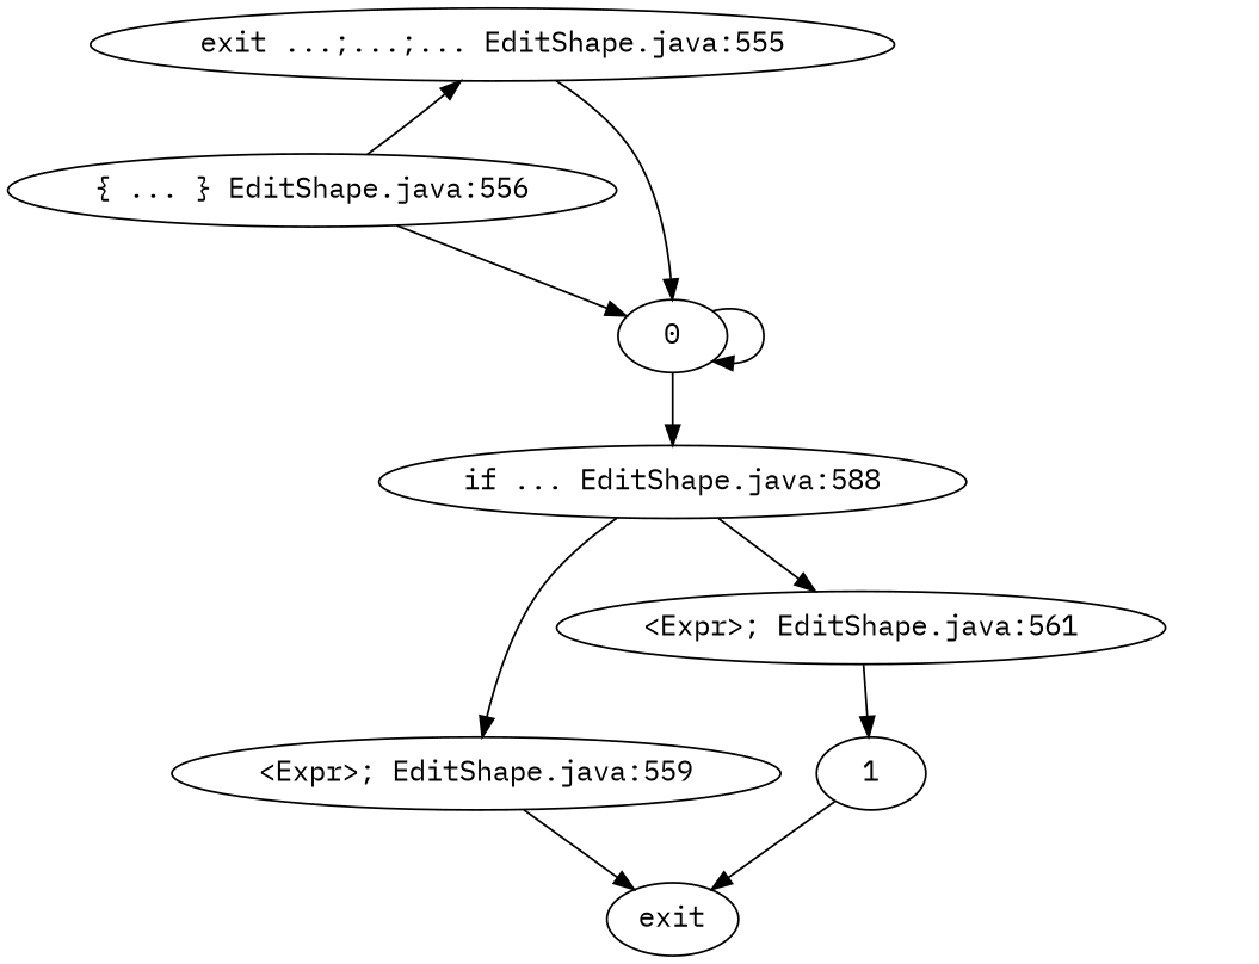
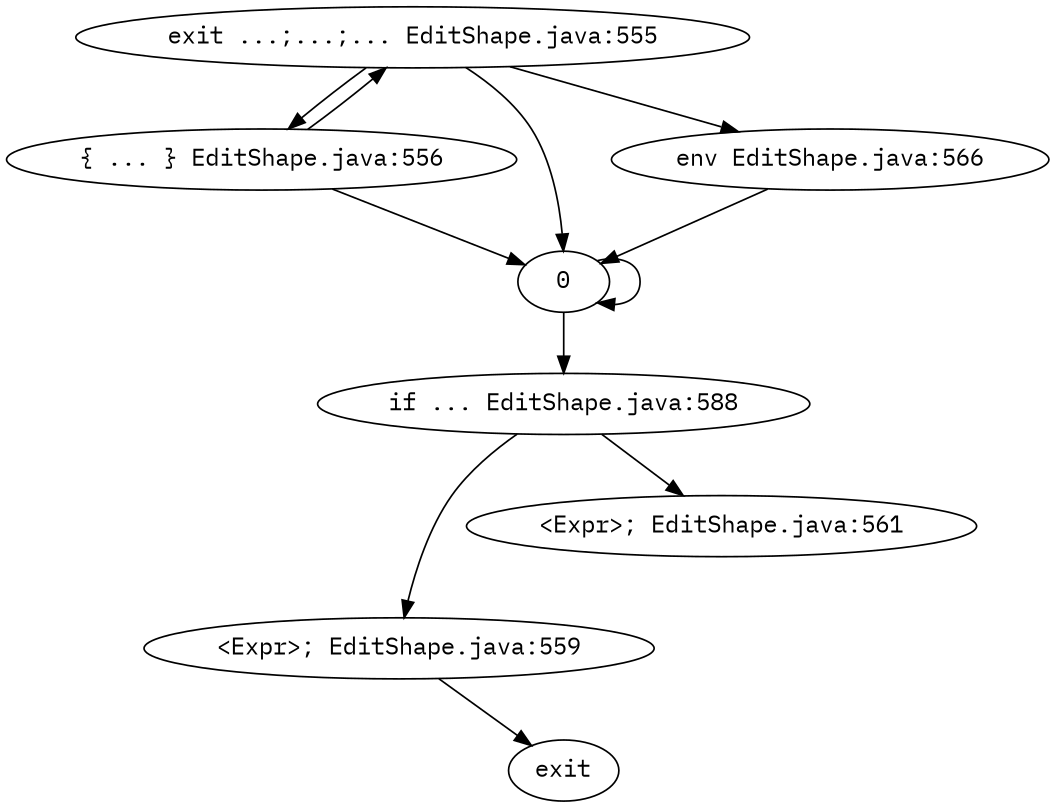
  strict digraph {
    fontname="IBM Plex Mono"
    node [fontname="IBM Plex Mono"]
    edge [fontname="IBM Plex Mono"]
    n1 [label="exit ...;...;... EditShape.java:555"]
    "{ ... } EditShape.java:556"
    0
+   "env EditShape.java:566"
    n5 [label="if ... EditShape.java:588"]
    "<Expr>; EditShape.java:559"
    "<Expr>; EditShape.java:561"
    exit
-   1
+   n1 -> "{ ... } EditShape.java:556"
    n1 -> 0
+   n1 -> "env EditShape.java:566"
    "{ ... } EditShape.java:556" -> n1
    "{ ... } EditShape.java:556" -> 0
    0 -> 0
    0 -> n5
+   "env EditShape.java:566" -> 0
    n5 -> "<Expr>; EditShape.java:559"
    n5 -> "<Expr>; EditShape.java:561"
    "<Expr>; EditShape.java:559" -> exit
-   "<Expr>; EditShape.java:561" -> 1
-   1 -> exit
  }
